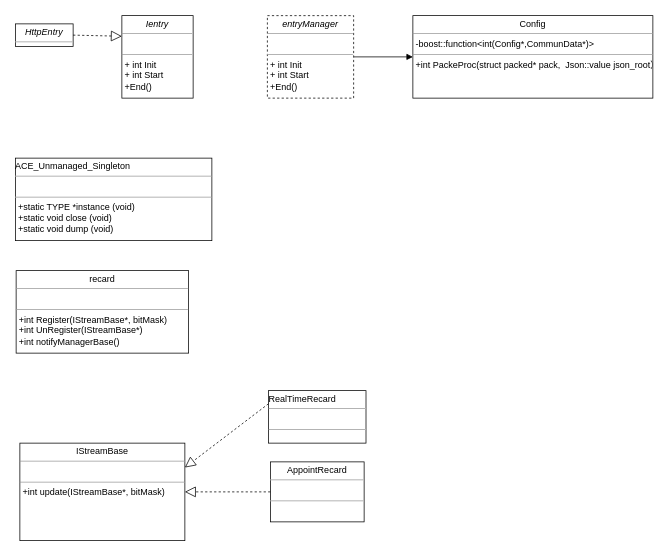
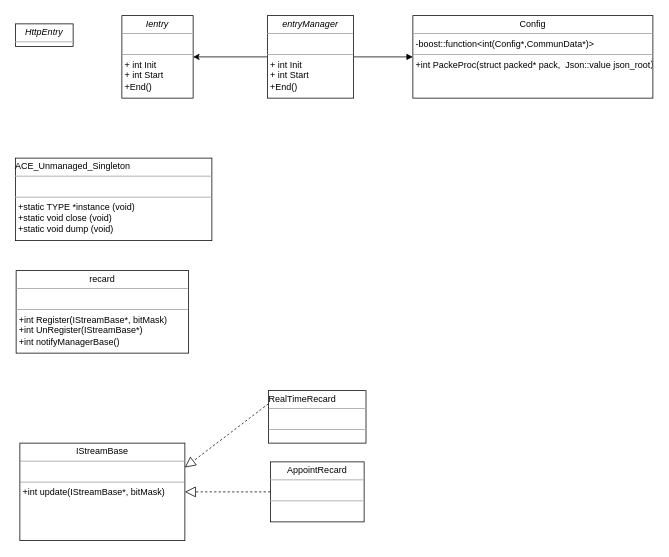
  <mxCell id="0" />
  <mxCell id="1" parent="0" />
  <mxCell id="2" value="&lt;p style=&quot;margin: 4px 0px 0px ; text-align: center&quot;&gt;&lt;span style=&quot;text-align: left&quot;&gt;Config&lt;/span&gt;&lt;br&gt;&lt;/p&gt;&lt;hr size=&quot;1&quot;&gt;&lt;p style=&quot;margin: 0px ; margin-left: 4px&quot;&gt;-boost::function&amp;lt;int(Config*,CommunData*)&amp;gt;&lt;/p&gt;&lt;hr size=&quot;1&quot;&gt;&lt;p style=&quot;margin: 0px ; margin-left: 4px&quot;&gt;+int PackeProc(struct packed* pack,&amp;nbsp; Json::value json_root）&lt;/p&gt;&lt;br&gt;&lt;p style=&quot;margin: 0px ; margin-left: 4px&quot;&gt;&lt;br&gt;&lt;/p&gt;" style="verticalAlign=top;align=left;overflow=fill;fontSize=12;fontFamily=Helvetica;html=1;rounded=0;shadow=0;comic=0;labelBackgroundColor=none;strokeColor=#000000;strokeWidth=1;fillColor=#ffffff;" parent="1" vertex="1"><mxGeometry x="550" y="20" width="320" height="110" as="geometry" /></mxCell>
  <mxCell id="3" value="&lt;p style=&quot;margin: 0px ; margin-top: 4px ; text-align: center&quot;&gt;&lt;i&gt;Ientry&lt;/i&gt;&lt;/p&gt;&lt;hr size=&quot;1&quot;&gt;&lt;p style=&quot;margin: 0px ; margin-left: 4px&quot;&gt;&lt;br&gt;&lt;/p&gt;&lt;hr size=&quot;1&quot;&gt;&lt;p style=&quot;margin: 0px ; margin-left: 4px&quot;&gt;+ int Init&lt;br&gt;+ int Start&lt;/p&gt;&lt;p style=&quot;margin: 0px ; margin-left: 4px&quot;&gt;+End()&lt;/p&gt;" style="verticalAlign=top;align=left;overflow=fill;fontSize=12;fontFamily=Helvetica;html=1;rounded=0;shadow=0;comic=0;labelBackgroundColor=none;strokeColor=#000000;strokeWidth=1;fillColor=#ffffff;" vertex="1" parent="1"><mxGeometry x="162" y="20" width="95" height="110" as="geometry" /></mxCell>
  <mxCell id="4" value="&lt;p style=&quot;margin: 0px ; margin-top: 4px ; text-align: center&quot;&gt;&lt;i&gt;HttpEntry&lt;/i&gt;&lt;/p&gt;&lt;hr size=&quot;1&quot;&gt;&lt;p style=&quot;margin: 0px ; margin-left: 4px&quot;&gt;&lt;br&gt;&lt;/p&gt;&lt;hr size=&quot;1&quot;&gt;&lt;p style=&quot;margin: 0px ; margin-left: 4px&quot;&gt;&lt;br&gt;&lt;/p&gt;" style="verticalAlign=top;align=left;overflow=fill;fontSize=12;fontFamily=Helvetica;html=1;rounded=0;shadow=0;comic=0;labelBackgroundColor=none;strokeColor=#000000;strokeWidth=1;fillColor=#ffffff;" vertex="1" parent="1"><mxGeometry y="31" width="77" height="30" as="geometry" x="20" /></mxCell>
- <mxCell id="5" value="" style="endArrow=block;dashed=1;endFill=0;endSize=12;html=1;entryX=0;entryY=0.25;entryDx=0;entryDy=0;exitX=1;exitY=0.5;exitDx=0;exitDy=0;" edge="1" parent="1" source="4" target="3"><mxGeometry width="160" relative="1" as="geometry"><mxPoint x="100" y="161" as="sourcePoint" /><mxPoint x="260" y="161" as="targetPoint" /></mxGeometry></mxCell>
  <mxCell id="6" value="" style="html=1;verticalAlign=bottom;endArrow=block;entryX=0;entryY=0.5;entryDx=0;entryDy=0;exitX=1;exitY=0.5;exitDx=0;exitDy=0;" edge="1" parent="1" source="8" target="2"><mxGeometry width="80" relative="1" as="geometry"><mxPoint x="567" y="111" as="sourcePoint" /><mxPoint x="617" y="76" as="targetPoint" /></mxGeometry></mxCell>
- <mxCell id="8" value="&lt;p style=&quot;margin: 0px ; margin-top: 4px ; text-align: center&quot;&gt;&lt;i&gt;entryManager&lt;/i&gt;&lt;/p&gt;&lt;hr size=&quot;1&quot;&gt;&lt;p style=&quot;margin: 0px ; margin-left: 4px&quot;&gt;&lt;br&gt;&lt;/p&gt;&lt;hr size=&quot;1&quot;&gt;&lt;p style=&quot;margin: 0px ; margin-left: 4px&quot;&gt;+ int Init&lt;br&gt;+ int Start&lt;/p&gt;&lt;p style=&quot;margin: 0px ; margin-left: 4px&quot;&gt;+End()&lt;/p&gt;" style="verticalAlign=top;align=left;overflow=fill;fontSize=12;fontFamily=Helvetica;html=1;rounded=0;shadow=0;comic=0;labelBackgroundColor=none;strokeColor=#000000;strokeWidth=1;fillColor=#ffffff;dashed=1;" vertex="1" parent="1"><mxGeometry x="356" y="20" width="115" height="110" as="geometry" /></mxCell>
+ <mxCell id="7" style="edgeStyle=orthogonalEdgeStyle;rounded=0;orthogonalLoop=1;jettySize=auto;html=1;exitX=0;exitY=0.5;exitDx=0;exitDy=0;entryX=1;entryY=0.5;entryDx=0;entryDy=0;" edge="1" parent="1" source="8" target="3"><mxGeometry relative="1" as="geometry" /></mxCell>
+ <mxCell id="8" value="&lt;p style=&quot;margin: 0px ; margin-top: 4px ; text-align: center&quot;&gt;&lt;i&gt;entryManager&lt;/i&gt;&lt;/p&gt;&lt;hr size=&quot;1&quot;&gt;&lt;p style=&quot;margin: 0px ; margin-left: 4px&quot;&gt;&lt;br&gt;&lt;/p&gt;&lt;hr size=&quot;1&quot;&gt;&lt;p style=&quot;margin: 0px ; margin-left: 4px&quot;&gt;+ int Init&lt;br&gt;+ int Start&lt;/p&gt;&lt;p style=&quot;margin: 0px ; margin-left: 4px&quot;&gt;+End()&lt;/p&gt;" style="verticalAlign=top;align=left;overflow=fill;fontSize=12;fontFamily=Helvetica;html=1;rounded=0;shadow=0;comic=0;labelBackgroundColor=none;strokeColor=#000000;strokeWidth=1;fillColor=#ffffff;" vertex="1" parent="1"><mxGeometry x="356" y="20" width="115" height="110" as="geometry" /></mxCell>
  <mxCell id="9" value="&lt;p style=&quot;text-align: left ; margin: 4px 0px 0px&quot;&gt;ACE_Unmanaged_Singleton&lt;br&gt;&lt;/p&gt;&lt;hr size=&quot;1&quot;&gt;&lt;p style=&quot;margin: 0px ; margin-left: 4px&quot;&gt;&lt;br&gt;&lt;/p&gt;&lt;hr size=&quot;1&quot;&gt;&lt;p style=&quot;margin: 0px ; margin-left: 4px&quot;&gt;+static TYPE *instance (void)&lt;/p&gt;&lt;p style=&quot;margin: 0px 0px 0px 4px&quot;&gt;+static void close (void)&lt;/p&gt;&lt;p style=&quot;margin: 0px 0px 0px 4px&quot;&gt;+static void dump (void)&lt;/p&gt;&lt;p style=&quot;margin: 0px ; margin-left: 4px&quot;&gt;&lt;br&gt;&lt;/p&gt;" style="verticalAlign=top;align=left;overflow=fill;fontSize=12;fontFamily=Helvetica;html=1;rounded=0;shadow=0;comic=0;labelBackgroundColor=none;strokeColor=#000000;strokeWidth=1;fillColor=#ffffff;" vertex="1" parent="1"><mxGeometry y="210" width="262" height="110" as="geometry" x="20" /></mxCell>
  <mxCell id="10" value="&lt;p style=&quot;margin: 0px ; margin-top: 4px ; text-align: center&quot;&gt;&lt;span style=&quot;text-align: left&quot;&gt;recard&lt;/span&gt;&lt;br&gt;&lt;/p&gt;&lt;hr size=&quot;1&quot;&gt;&lt;p style=&quot;margin: 0px ; margin-left: 4px&quot;&gt;&lt;br&gt;&lt;/p&gt;&lt;hr size=&quot;1&quot;&gt;&lt;p style=&quot;margin: 0px 0px 0px 4px&quot;&gt;+int Register(IStreamBase*, bitMask)&lt;/p&gt;&lt;p style=&quot;margin: 0px 0px 0px 4px&quot;&gt;+int UnRegister(IStreamBase*)&lt;/p&gt;&lt;p style=&quot;margin: 0px 0px 0px 4px&quot;&gt;+int notifyManagerBase()&lt;/p&gt;&lt;p style=&quot;margin: 0px ; margin-left: 4px&quot;&gt;&lt;br&gt;&lt;/p&gt;" style="verticalAlign=top;align=left;overflow=fill;fontSize=12;fontFamily=Helvetica;html=1;rounded=0;shadow=0;comic=0;labelBackgroundColor=none;strokeColor=#000000;strokeWidth=1;fillColor=#ffffff;" vertex="1" parent="1"><mxGeometry x="21" y="360" width="230" height="110" as="geometry" /></mxCell>
  <mxCell id="11" value="&lt;p style=&quot;text-align: left ; margin: 4px 0px 0px&quot;&gt;RealTimeRecard&lt;/p&gt;&lt;hr size=&quot;1&quot;&gt;&lt;p style=&quot;margin: 0px ; margin-left: 4px&quot;&gt;&lt;br&gt;&lt;/p&gt;&lt;hr size=&quot;1&quot;&gt;&lt;p style=&quot;margin: 0px 0px 0px 4px&quot;&gt;&lt;br&gt;&lt;/p&gt;&lt;p style=&quot;margin: 0px ; margin-left: 4px&quot;&gt;&lt;br&gt;&lt;/p&gt;" style="verticalAlign=top;align=left;overflow=fill;fontSize=12;fontFamily=Helvetica;html=1;rounded=0;shadow=0;comic=0;labelBackgroundColor=none;strokeColor=#000000;strokeWidth=1;fillColor=#ffffff;" vertex="1" parent="1"><mxGeometry x="357.5" y="520" width="130" height="70" as="geometry" /></mxCell>
  <mxCell id="12" value="&lt;p style=&quot;margin: 0px ; margin-top: 4px ; text-align: center&quot;&gt;&lt;span style=&quot;text-align: left&quot;&gt;IStreamBase&lt;/span&gt;&lt;br&gt;&lt;/p&gt;&lt;hr size=&quot;1&quot;&gt;&lt;p style=&quot;margin: 0px ; margin-left: 4px&quot;&gt;&lt;br&gt;&lt;/p&gt;&lt;hr size=&quot;1&quot;&gt;&lt;p style=&quot;margin: 0px 0px 0px 4px&quot;&gt;+int update(IStreamBase*, bitMask)&lt;/p&gt;&lt;p style=&quot;margin: 0px 0px 0px 4px&quot;&gt;&lt;br&gt;&lt;/p&gt;&lt;p style=&quot;margin: 0px ; margin-left: 4px&quot;&gt;&lt;br&gt;&lt;/p&gt;" style="verticalAlign=top;align=left;overflow=fill;fontSize=12;fontFamily=Helvetica;html=1;rounded=0;shadow=0;comic=0;labelBackgroundColor=none;strokeColor=#000000;strokeWidth=1;fillColor=#ffffff;" vertex="1" parent="1"><mxGeometry x="26" y="590" width="220" height="130" as="geometry" /></mxCell>
  <mxCell id="13" value="" style="endArrow=block;dashed=1;endFill=0;endSize=12;html=1;entryX=1;entryY=0.25;entryDx=0;entryDy=0;exitX=0;exitY=0.25;exitDx=0;exitDy=0;" edge="1" parent="1" source="11" target="12"><mxGeometry width="160" relative="1" as="geometry"><mxPoint x="394" y="465" as="sourcePoint" /><mxPoint x="261" y="148" as="targetPoint" /></mxGeometry></mxCell>
  <mxCell id="14" value="&lt;p style=&quot;margin: 0px ; margin-top: 4px ; text-align: center&quot;&gt;&lt;span style=&quot;text-align: left&quot;&gt;AppointRecard&lt;/span&gt;&lt;br&gt;&lt;/p&gt;&lt;hr size=&quot;1&quot;&gt;&lt;p style=&quot;margin: 0px ; margin-left: 4px&quot;&gt;&lt;br&gt;&lt;/p&gt;&lt;hr size=&quot;1&quot;&gt;&lt;p style=&quot;margin: 0px 0px 0px 4px&quot;&gt;&lt;br&gt;&lt;/p&gt;&lt;p style=&quot;margin: 0px ; margin-left: 4px&quot;&gt;&lt;br&gt;&lt;/p&gt;" style="verticalAlign=top;align=left;overflow=fill;fontSize=12;fontFamily=Helvetica;html=1;rounded=0;shadow=0;comic=0;labelBackgroundColor=none;strokeColor=#000000;strokeWidth=1;fillColor=#ffffff;" vertex="1" parent="1"><mxGeometry x="360" y="615" width="125" height="80" as="geometry" /></mxCell>
  <mxCell id="15" value="" style="endArrow=block;dashed=1;endFill=0;endSize=12;html=1;entryX=1;entryY=0.5;entryDx=0;entryDy=0;exitX=0;exitY=0.5;exitDx=0;exitDy=0;" edge="1" parent="1" source="14" target="12"><mxGeometry width="160" relative="1" as="geometry"><mxPoint x="487" y="628" as="sourcePoint" /><mxPoint x="196" y="633" as="targetPoint" /></mxGeometry></mxCell>
